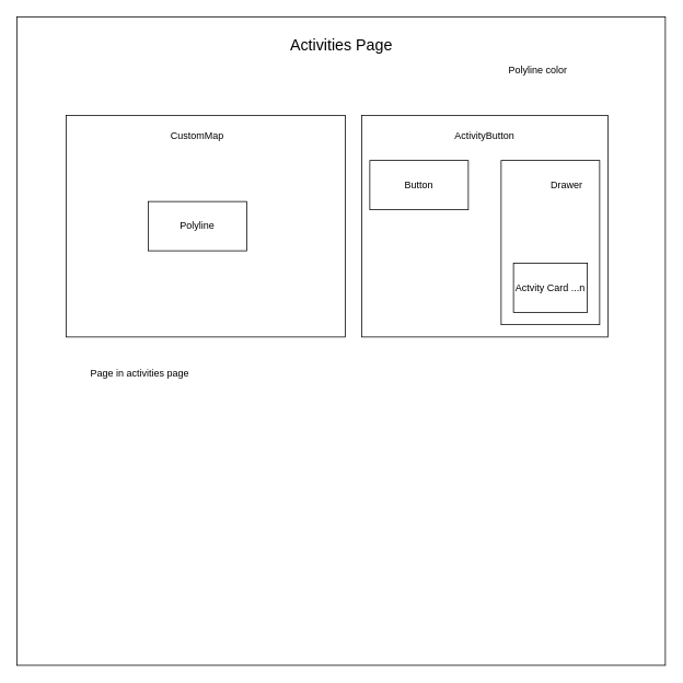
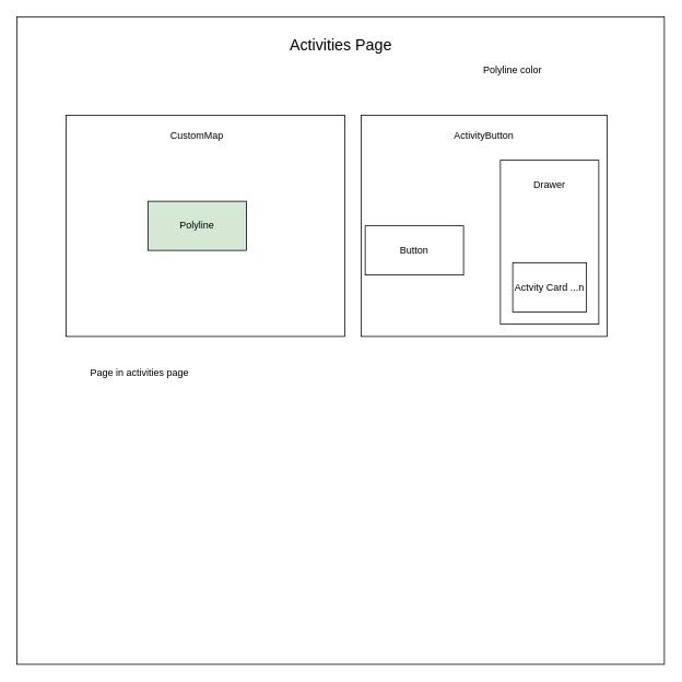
  <mxCell id="0" />
  <mxCell id="1" parent="0" />
  <mxCell id="2" value="" style="whiteSpace=wrap;html=1;aspect=fixed;" vertex="1" parent="1"><mxGeometry x="20" y="20" width="790" height="790" as="geometry" /></mxCell>
  <mxCell id="3" value="Activities Page" style="text;html=1;align=center;verticalAlign=middle;whiteSpace=wrap;rounded=0;strokeWidth=5;fontSize=19;" vertex="1" parent="1"><mxGeometry x="347.5" y="40" width="135" height="30" as="geometry" /></mxCell>
  <mxCell id="4" value="" style="rounded=0;whiteSpace=wrap;html=1;" vertex="1" parent="1"><mxGeometry x="80" y="140" width="340" height="270" as="geometry" /></mxCell>
  <mxCell id="5" value="" style="rounded=0;whiteSpace=wrap;html=1;" vertex="1" parent="1"><mxGeometry x="440" y="140" width="300" height="270" as="geometry" /></mxCell>
  <mxCell id="6" value="&lt;div&gt;ActivityButton&lt;/div&gt;" style="text;html=1;align=center;verticalAlign=middle;whiteSpace=wrap;rounded=0;" vertex="1" parent="1"><mxGeometry x="560" y="150" width="60" height="30" as="geometry" /></mxCell>
- <mxCell id="7" value="Button" style="rounded=0;whiteSpace=wrap;html=1;" vertex="1" parent="1"><mxGeometry x="450" y="195" width="120" height="60" as="geometry" /></mxCell>
+ <mxCell id="7" value="Button" style="rounded=0;whiteSpace=wrap;html=1;" vertex="1" parent="1"><mxGeometry x="445" y="275" width="120" height="60" as="geometry" /></mxCell>
  <mxCell id="8" value="" style="rounded=0;whiteSpace=wrap;html=1;" vertex="1" parent="1"><mxGeometry x="610" y="195" width="120" height="200" as="geometry" /></mxCell>
- <mxCell id="9" value="Drawer" style="text;html=1;align=center;verticalAlign=middle;whiteSpace=wrap;rounded=0;" vertex="1" parent="1"><mxGeometry x="660" y="210" width="60" height="30" as="geometry" /></mxCell>
+ <mxCell id="9" value="Drawer" style="text;html=1;align=center;verticalAlign=middle;whiteSpace=wrap;rounded=0;" vertex="1" parent="1"><mxGeometry x="640" y="210" width="60" height="30" as="geometry" /></mxCell>
  <mxCell id="10" value="Actvity Card ...n" style="rounded=0;whiteSpace=wrap;html=1;" vertex="1" parent="1"><mxGeometry x="625" y="320" width="90" height="60" as="geometry" /></mxCell>
- <mxCell id="11" value="Polyline" style="rounded=0;whiteSpace=wrap;html=1;" vertex="1" parent="1"><mxGeometry x="180" y="245" width="120" height="60" as="geometry" /></mxCell>
+ <mxCell id="11" value="Polyline" style="rounded=0;whiteSpace=wrap;html=1;fillColor=#d5e8d4;" vertex="1" parent="1"><mxGeometry x="180" y="245" width="120" height="60" as="geometry" /></mxCell>
  <mxCell id="12" value="CustomMap" style="text;html=1;align=center;verticalAlign=middle;whiteSpace=wrap;rounded=0;" vertex="1" parent="1"><mxGeometry x="210" y="150" width="60" height="30" as="geometry" /></mxCell>
- <mxCell id="13" value="Polyline color" style="text;html=1;align=center;verticalAlign=middle;whiteSpace=wrap;rounded=0;" vertex="1" parent="1"><mxGeometry x="600" y="70" width="110" height="30" as="geometry" /></mxCell>
+ <mxCell id="13" value="Polyline color" style="text;html=1;align=center;verticalAlign=middle;whiteSpace=wrap;rounded=0;" vertex="1" parent="1"><mxGeometry x="570" y="70" width="110" height="30" as="geometry" /></mxCell>
  <mxCell id="14" value="Page in activities page" style="text;html=1;align=center;verticalAlign=middle;whiteSpace=wrap;rounded=0;" vertex="1" parent="1"><mxGeometry x="90" y="440" width="160" height="30" as="geometry" /></mxCell>
